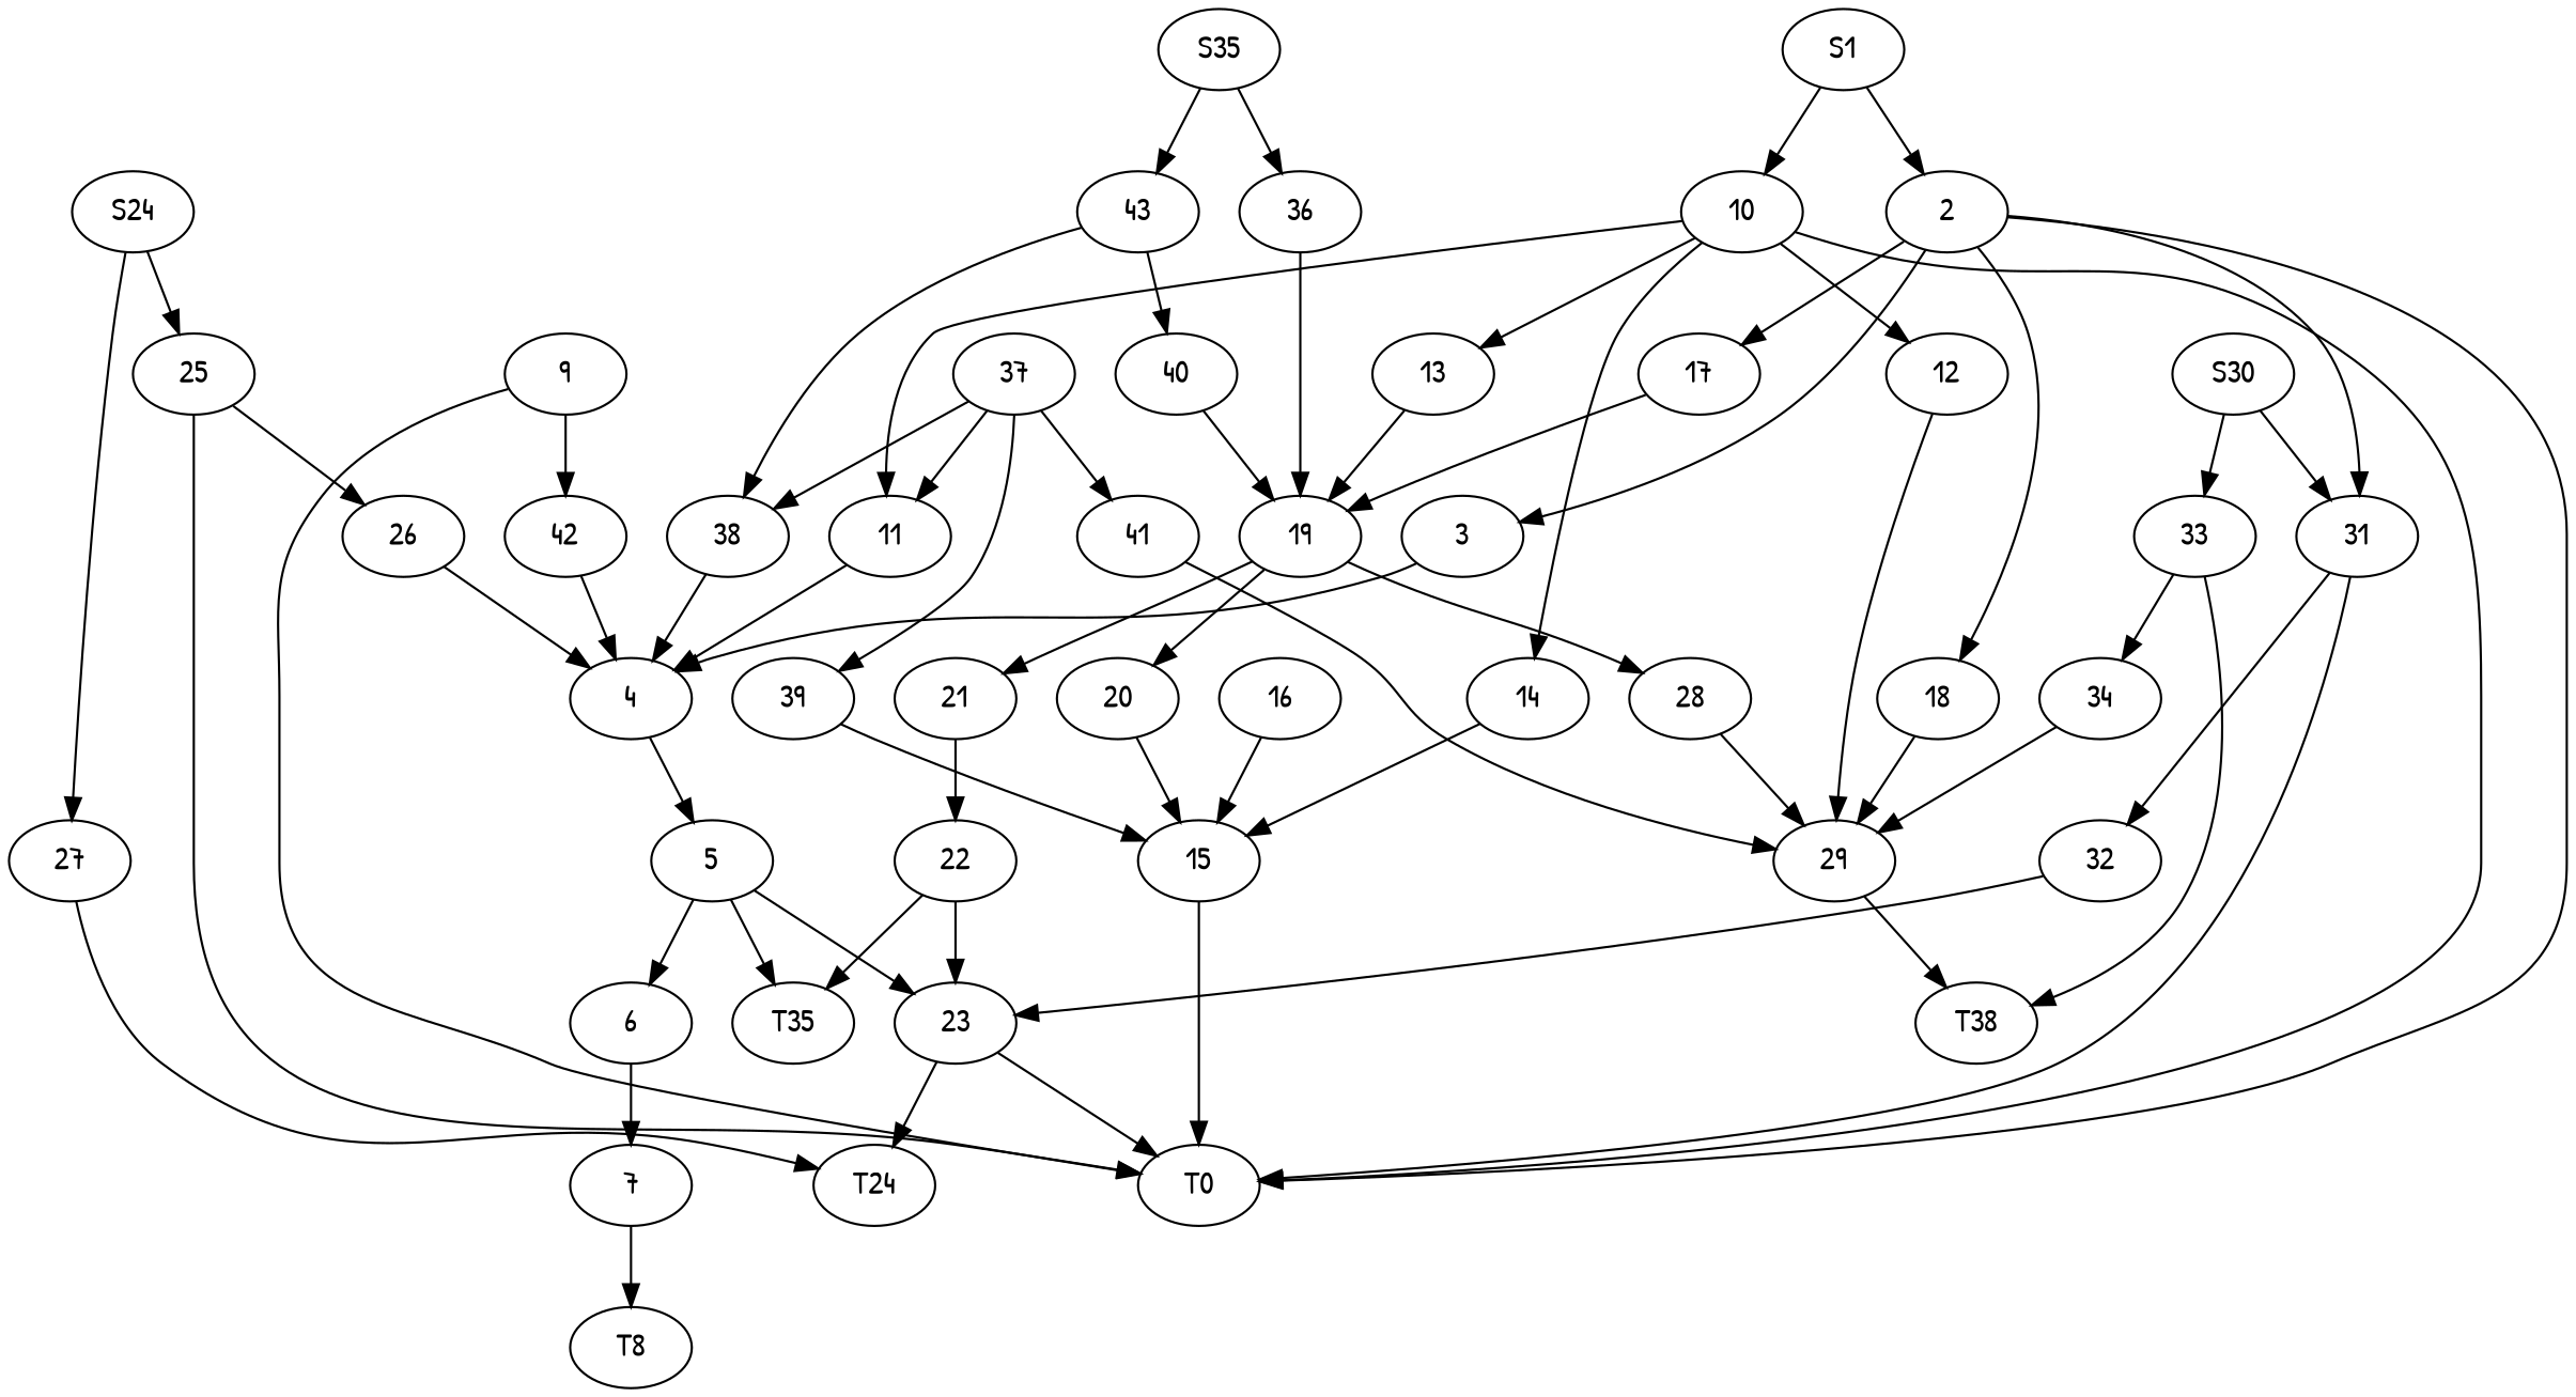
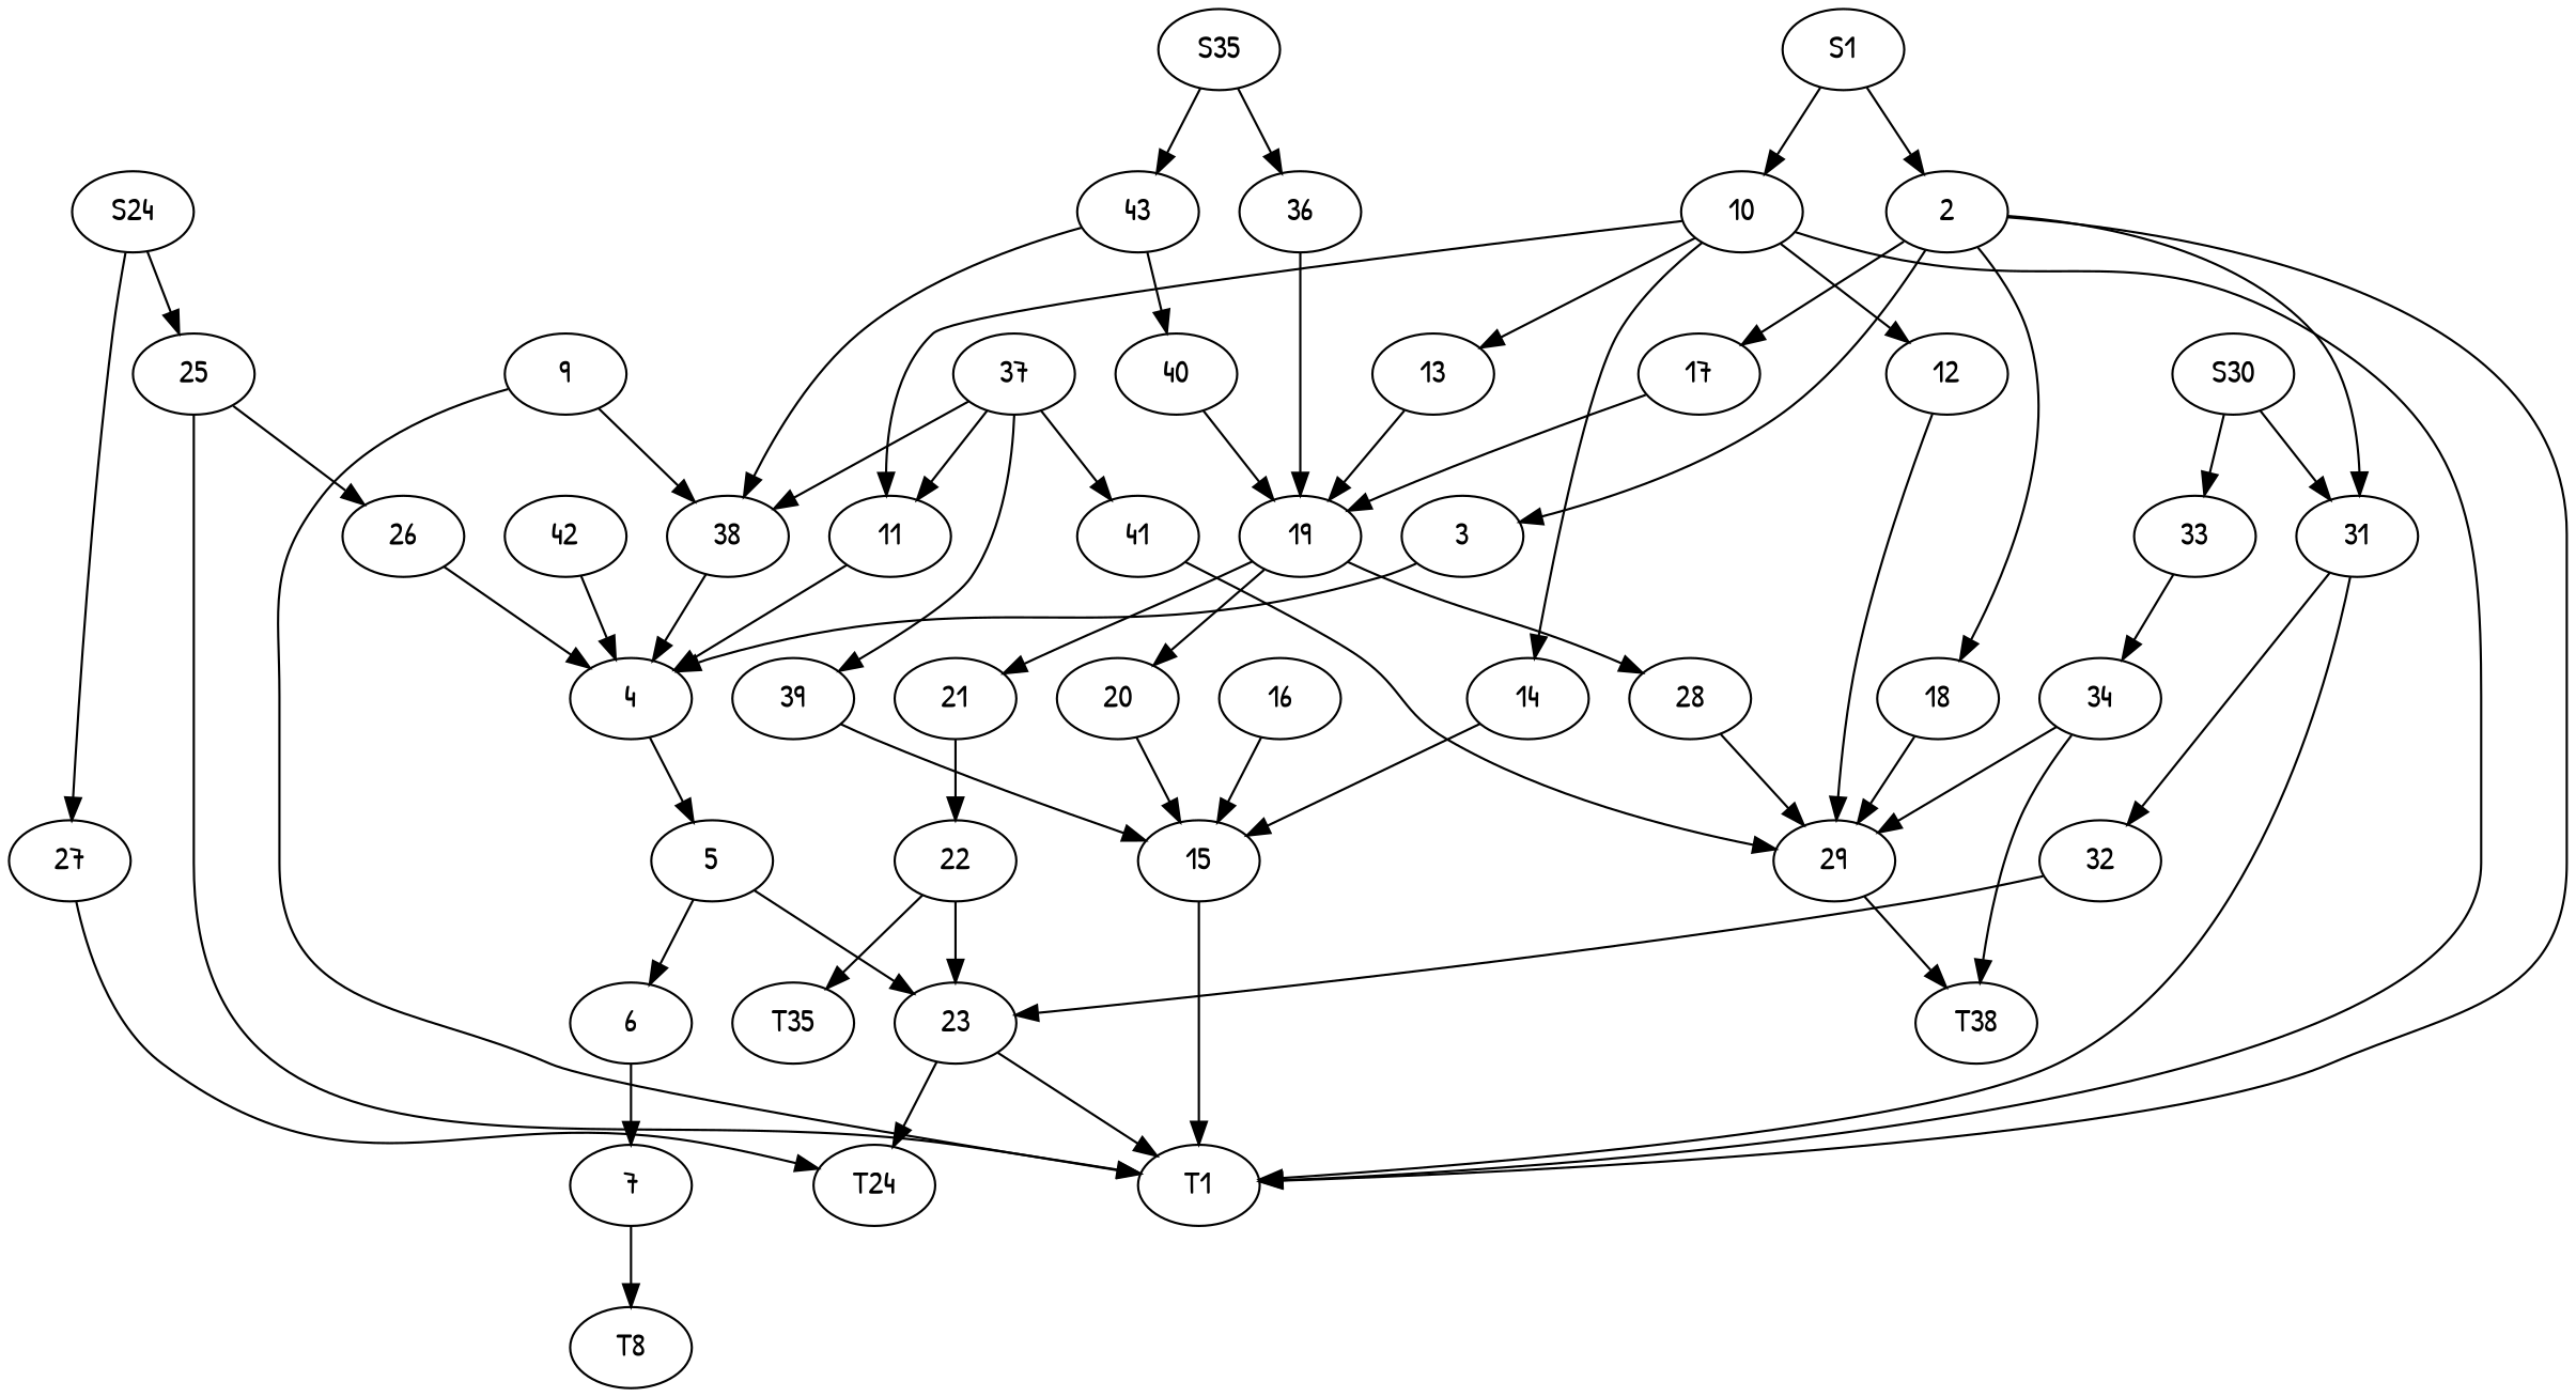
  digraph {
    fontname="Patrick Hand"
    node [fontname="Patrick Hand"]
    edge [fontname="Patrick Hand"]
    S24 [height=0.50 width=0.75]
    27 [height=0.50 width=0.75]
    25 [height=0.50 width=0.75]
    T24 [height=0.50 width=0.75]
-   T1 [height=0.50 width=0.75 label=T0]
+   T1 [height=0.50 width=0.75]
    26 [height=0.50 width=0.75]
    4 [height=0.50 width=0.75]
    S1 [height=0.50 width=0.75]
    10 [height=0.50 width=0.75]
    2 [height=0.50 width=0.75]
    11 [height=0.50 width=0.75]
    14 [height=0.50 width=0.75]
    13 [height=0.50 width=0.75]
    12 [height=0.50 width=0.75]
    3 [height=0.50 width=0.75]
    17 [height=0.50 width=0.75]
    18 [height=0.50 width=0.75]
    31 [height=0.50 width=0.75]
    15 [height=0.50 width=0.75]
    19 [height=0.50 width=0.75]
    29 [height=0.50 width=0.75]
    16 [height=0.50 width=0.75]
    S35 [height=0.50 width=0.75]
    36 [height=0.50 width=0.75]
    43 [height=0.50 width=0.75]
    38 [height=0.50 width=0.75]
    40 [height=0.50 width=0.75]
    21 [height=0.50 width=0.75]
    20 [height=0.50 width=0.75]
    28 [height=0.50 width=0.75]
    S30 [height=0.50 width=0.75]
    33 [height=0.50 width=0.75]
    32 [height=0.50 width=0.75]
    n34 [height=0.50 label=T38 width=0.75]
    34 [height=0.50 width=0.75]
    23 [height=0.50 width=0.75]
    9 [height=0.50 width=0.75]
    42 [height=0.50 width=0.75]
    5 [height=0.50 width=0.75]
    6 [height=0.50 width=0.75]
    T35 [height=0.50 width=0.75]
    22 [height=0.50 width=0.75]
    37 [height=0.50 width=0.75]
    39 [height=0.50 width=0.75]
    41 [height=0.50 width=0.75]
    7 [height=0.50 width=0.75]
    T8 [height=0.50 width=0.75]
    S24 -> 27
    S24 -> 25
    27 -> T24
    25 -> T1
    25 -> 26
    26 -> 4
    4 -> 5
    S1 -> 10
    S1 -> 2
    10 -> T1
    10 -> 11
    10 -> 14
    10 -> 13
    10 -> 12
    2 -> T1
    2 -> 3
    2 -> 17
    2 -> 18
    2 -> 31
    11 -> 4
    14 -> 15
    13 -> 19
    12 -> 29
    3 -> 4
    17 -> 19
    18 -> 29
    31 -> T1
    31 -> 32
    15 -> T1
    19 -> 21
    19 -> 20
    19 -> 28
    29 -> n34
    16 -> 15
    S35 -> 36
    S35 -> 43
    36 -> 19
    43 -> 38
    43 -> 40
    38 -> 4
    40 -> 19
    21 -> 22
    20 -> 15
    28 -> 29
    S30 -> 31
    S30 -> 33
-   33 -> n34
+   34 -> n34
    33 -> 34
    32 -> 23
    34 -> 29
    23 -> T24
    23 -> T1
    9 -> T1
-   9 -> 42
+   9 -> 38
    42 -> 4
    5 -> 23
    5 -> 6
-   5 -> T35
    6 -> 7
    22 -> 23
    22 -> T35
    37 -> 11
    37 -> 38
    37 -> 39
    37 -> 41
    39 -> 15
    41 -> 29
    7 -> T8
  }
